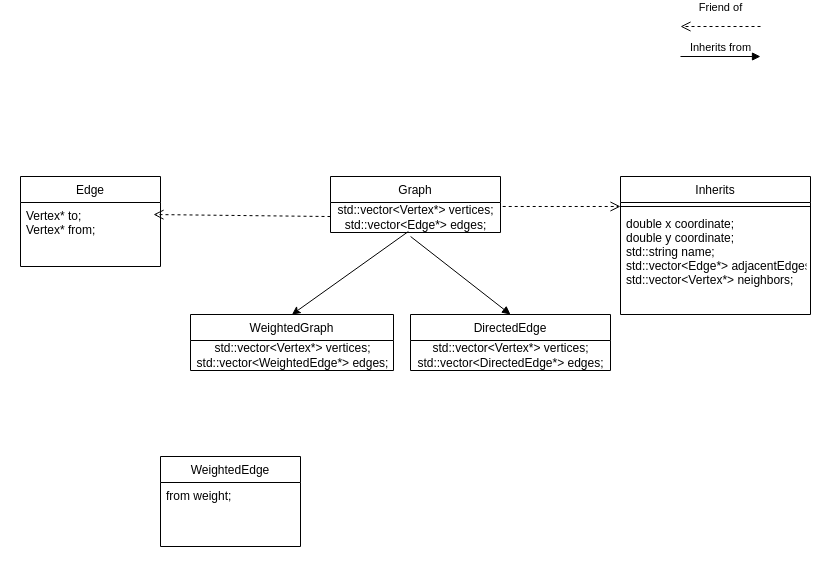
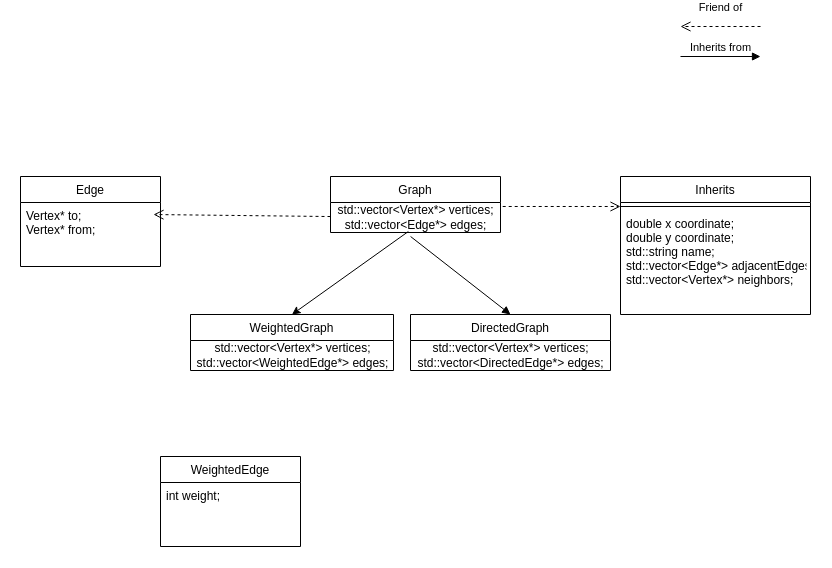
  <mxCell id="0" />
  <mxCell id="1" parent="0" />
  <mxCell id="2" value="Inherits" style="swimlane;fontStyle=0;align=center;verticalAlign=top;childLayout=stackLayout;horizontal=1;startSize=26;horizontalStack=0;resizeParent=1;resizeLast=0;collapsible=1;marginBottom=0;rounded=0;shadow=0;strokeWidth=1;" parent="1" vertex="1"><mxGeometry x="620" y="170" width="190" height="138" as="geometry"><mxRectangle x="230" y="140" width="160" height="26" as="alternateBounds" /></mxGeometry></mxCell>
  <mxCell id="3" value="" style="line;html=1;strokeWidth=1;align=left;verticalAlign=middle;spacingTop=-1;spacingLeft=3;spacingRight=3;rotatable=0;labelPosition=right;points=[];portConstraint=eastwest;" parent="2" vertex="1"><mxGeometry y="26" width="190" height="8" as="geometry" /></mxCell>
  <mxCell id="4" value="double x coordinate;&#10;double y coordinate;&#10;std::string name;&#10;std::vector&lt;Edge*&gt; adjacentEdges;&#10;std::vector&lt;Vertex*&gt; neighbors;" style="text;align=left;verticalAlign=top;spacingLeft=4;spacingRight=4;overflow=hidden;rotatable=0;points=[[0,0.5],[1,0.5]];portConstraint=eastwest;" parent="2" vertex="1"><mxGeometry y="34" width="190" height="96" as="geometry" /></mxCell>
  <mxCell id="5" value="Edge" style="swimlane;fontStyle=0;childLayout=stackLayout;horizontal=1;startSize=26;fillColor=none;horizontalStack=0;resizeParent=1;resizeParentMax=0;resizeLast=0;collapsible=1;marginBottom=0;" vertex="1" parent="1"><mxGeometry x="20" y="170" width="140" height="90" as="geometry" /></mxCell>
  <mxCell id="6" value="Vertex* to;&#10;Vertex* from;" style="text;strokeColor=none;fillColor=none;align=left;verticalAlign=top;spacingLeft=4;spacingRight=4;overflow=hidden;rotatable=0;points=[[0,0.5],[1,0.5]];portConstraint=eastwest;" vertex="1" parent="5"><mxGeometry y="26" width="140" height="64" as="geometry" /></mxCell>
  <mxCell id="7" value="WeightedEdge" style="swimlane;fontStyle=0;childLayout=stackLayout;horizontal=1;startSize=26;fillColor=none;horizontalStack=0;resizeParent=1;resizeParentMax=0;resizeLast=0;collapsible=1;marginBottom=0;" vertex="1" parent="1"><mxGeometry x="160" y="450" width="140" height="90" as="geometry" /></mxCell>
- <mxCell id="8" value="from weight;" style="text;strokeColor=none;fillColor=none;align=left;verticalAlign=top;spacingLeft=4;spacingRight=4;overflow=hidden;rotatable=0;points=[[0,0.5],[1,0.5]];portConstraint=eastwest;" vertex="1" parent="7"><mxGeometry y="26" width="140" height="64" as="geometry" /></mxCell>
+ <mxCell id="8" value="int weight;" style="text;strokeColor=none;fillColor=none;align=left;verticalAlign=top;spacingLeft=4;spacingRight=4;overflow=hidden;rotatable=0;points=[[0,0.5],[1,0.5]];portConstraint=eastwest;" vertex="1" parent="7"><mxGeometry y="26" width="140" height="64" as="geometry" /></mxCell>
  <mxCell id="9" value="Graph" style="swimlane;fontStyle=0;childLayout=stackLayout;horizontal=1;startSize=26;fillColor=none;horizontalStack=0;resizeParent=1;resizeParentMax=0;resizeLast=0;collapsible=1;marginBottom=0;" vertex="1" parent="1"><mxGeometry x="330" y="170" width="170" height="56" as="geometry" /></mxCell>
  <mxCell id="10" value="std::vector&amp;lt;Vertex*&amp;gt; vertices;&lt;br&gt;std::vector&amp;lt;Edge*&amp;gt; edges;" style="text;html=1;align=center;verticalAlign=middle;resizable=0;points=[];autosize=1;" vertex="1" parent="9"><mxGeometry y="26" width="170" height="30" as="geometry" /></mxCell>
- <mxCell id="11" value="DirectedEdge" style="swimlane;fontStyle=0;childLayout=stackLayout;horizontal=1;startSize=26;fillColor=none;horizontalStack=0;resizeParent=1;resizeParentMax=0;resizeLast=0;collapsible=1;marginBottom=0;" vertex="1" parent="1"><mxGeometry x="410" y="308" width="200" height="56" as="geometry" /></mxCell>
+ <mxCell id="11" value="DirectedGraph" style="swimlane;fontStyle=0;childLayout=stackLayout;horizontal=1;startSize=26;fillColor=none;horizontalStack=0;resizeParent=1;resizeParentMax=0;resizeLast=0;collapsible=1;marginBottom=0;" vertex="1" parent="1"><mxGeometry x="410" y="308" width="200" height="56" as="geometry" /></mxCell>
  <mxCell id="12" value="std::vector&amp;lt;Vertex*&amp;gt; vertices;&lt;br&gt;std::vector&amp;lt;DirectedEdge*&amp;gt; edges;" style="text;html=1;align=center;verticalAlign=middle;resizable=0;points=[];autosize=1;" vertex="1" parent="11"><mxGeometry y="26" width="200" height="30" as="geometry" /></mxCell>
  <mxCell id="13" value="" style="html=1;verticalAlign=bottom;endArrow=open;dashed=1;endSize=8;entryX=0.95;entryY=0.188;entryDx=0;entryDy=0;entryPerimeter=0;" edge="1" parent="1" source="10" target="6"><mxGeometry relative="1" as="geometry"><mxPoint x="427" y="226" as="sourcePoint" /><mxPoint x="220" y="208" as="targetPoint" /></mxGeometry></mxCell>
  <mxCell id="14" value="" style="html=1;verticalAlign=bottom;endArrow=open;dashed=1;endSize=8;exitX=1.013;exitY=0.133;exitDx=0;exitDy=0;exitPerimeter=0;entryX=0;entryY=0.499;entryDx=0;entryDy=0;entryPerimeter=0;" edge="1" parent="1" source="10" target="3"><mxGeometry relative="1" as="geometry"><mxPoint x="527" y="226" as="sourcePoint" /><mxPoint x="447" y="226" as="targetPoint" /></mxGeometry></mxCell>
  <mxCell id="15" value="Friend of" style="html=1;verticalAlign=bottom;endArrow=open;dashed=1;endSize=8;" edge="1" parent="1"><mxGeometry y="-10" relative="1" as="geometry"><mxPoint x="760" y="20" as="sourcePoint" /><mxPoint x="680" y="20" as="targetPoint" /><mxPoint as="offset" /></mxGeometry></mxCell>
  <mxCell id="16" value="Inherits from" style="html=1;verticalAlign=bottom;endArrow=block;" edge="1" parent="1"><mxGeometry width="80" relative="1" as="geometry"><mxPoint x="680" y="50" as="sourcePoint" /><mxPoint x="760" y="50" as="targetPoint" /></mxGeometry></mxCell>
  <mxCell id="17" value="WeightedGraph" style="swimlane;fontStyle=0;childLayout=stackLayout;horizontal=1;startSize=26;fillColor=none;horizontalStack=0;resizeParent=1;resizeParentMax=0;resizeLast=0;collapsible=1;marginBottom=0;" vertex="1" parent="1"><mxGeometry x="190" y="308" width="203" height="56" as="geometry" /></mxCell>
  <mxCell id="18" value="std::vector&amp;lt;Vertex*&amp;gt; vertices;&lt;br&gt;std::vector&amp;lt;WeightedEdge*&amp;gt; edges;" style="text;html=1;align=center;verticalAlign=middle;resizable=0;points=[];autosize=1;" vertex="1" parent="17"><mxGeometry y="26" width="203" height="30" as="geometry" /></mxCell>
  <mxCell id="19" value="" style="endArrow=classic;html=1;entryX=0.5;entryY=0;entryDx=0;entryDy=0;exitX=0.458;exitY=0.967;exitDx=0;exitDy=0;exitPerimeter=0;" edge="1" parent="1" source="10" target="17"><mxGeometry width="50" height="50" relative="1" as="geometry"><mxPoint x="410" y="230" as="sourcePoint" /><mxPoint x="117" y="706" as="targetPoint" /></mxGeometry></mxCell>
  <mxCell id="20" value="" style="html=1;verticalAlign=bottom;endArrow=block;exitX=0.471;exitY=1.133;exitDx=0;exitDy=0;exitPerimeter=0;entryX=0.5;entryY=0;entryDx=0;entryDy=0;" edge="1" parent="1" source="10" target="11"><mxGeometry width="80" relative="1" as="geometry"><mxPoint x="10" y="560" as="sourcePoint" /><mxPoint x="90" y="560" as="targetPoint" /></mxGeometry></mxCell>
